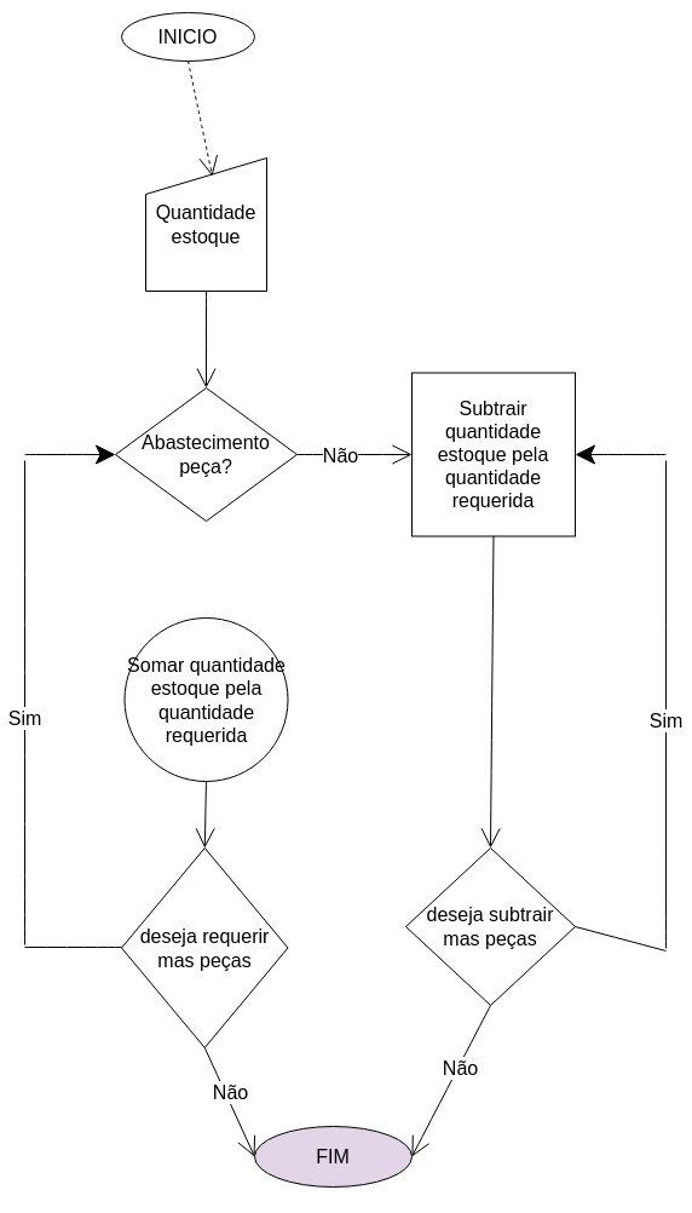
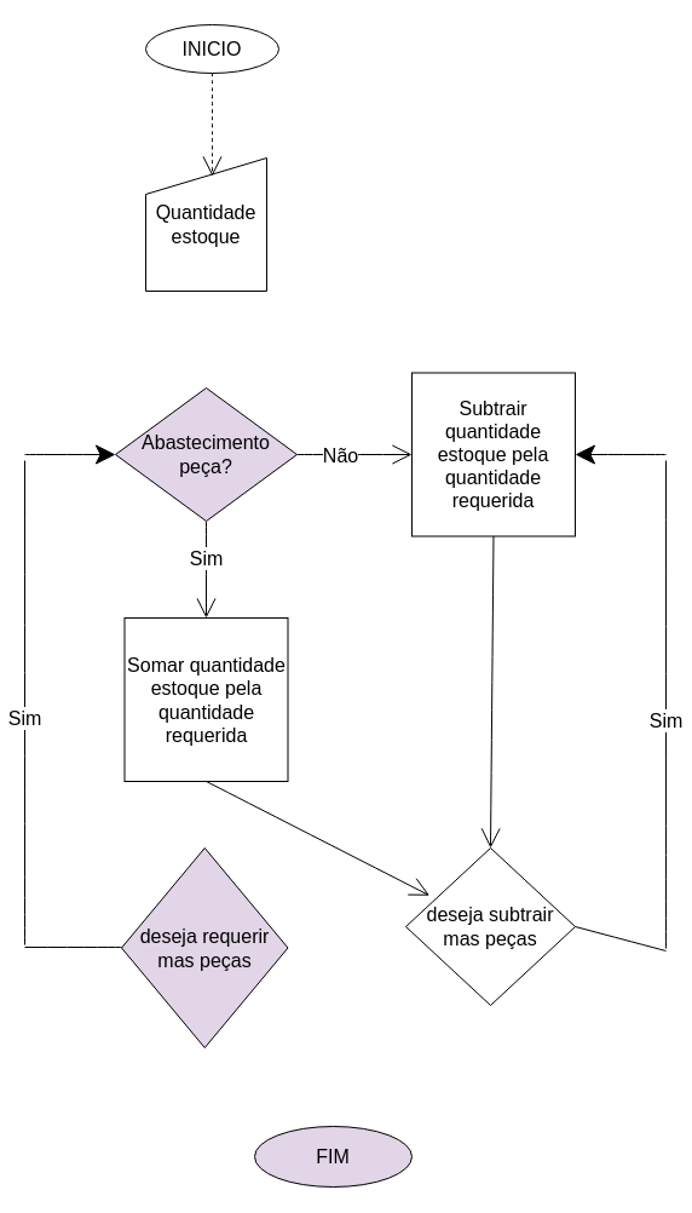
  <mxCell id="0" />
  <mxCell id="1" parent="0" />
- <mxCell id="2" value="INICIO" style="ellipse;whiteSpace=wrap;html=1;fontSize=16;" vertex="1" parent="1"><mxGeometry x="100" y="10" width="110" height="40" as="geometry" /></mxCell>
+ <mxCell id="2" value="INICIO" style="ellipse;whiteSpace=wrap;html=1;fontSize=16;" vertex="1" parent="1"><mxGeometry x="120" y="20" width="110" height="40" as="geometry" /></mxCell>
  <mxCell id="3" value="FIM" style="ellipse;whiteSpace=wrap;html=1;fontSize=16;fillColor=#e1d5e7;" vertex="1" parent="1"><mxGeometry x="210" y="930" width="130" height="50" as="geometry" /></mxCell>
  <mxCell id="4" value="Quantidade estoque" style="shape=manualInput;whiteSpace=wrap;html=1;fontSize=16;" vertex="1" parent="1"><mxGeometry x="120" y="130" width="100" height="110" as="geometry" /></mxCell>
  <mxCell id="5" value="" style="edgeStyle=none;orthogonalLoop=1;jettySize=auto;html=1;rounded=0;fontSize=12;endArrow=open;startSize=14;endSize=14;sourcePerimeterSpacing=8;targetPerimeterSpacing=8;curved=1;exitX=0.5;exitY=1;exitDx=0;exitDy=0;entryX=0.55;entryY=0.136;entryDx=0;entryDy=0;entryPerimeter=0;dashed=1;" edge="1" parent="1" source="2" target="4"><mxGeometry width="140" relative="1" as="geometry"><mxPoint x="210" y="100" as="sourcePoint" /><mxPoint x="350" y="100" as="targetPoint" /><Array as="points" /></mxGeometry></mxCell>
- <mxCell id="8" value="Abastecimento peça?" style="rhombus;whiteSpace=wrap;html=1;fontSize=16;" vertex="1" parent="1"><mxGeometry x="95" y="320" width="150" height="110" as="geometry" /></mxCell>
+ <mxCell id="6" style="edgeStyle=none;curved=1;rounded=0;orthogonalLoop=1;jettySize=auto;html=1;exitX=0.5;exitY=1;exitDx=0;exitDy=0;entryX=0.5;entryY=0;entryDx=0;entryDy=0;fontSize=12;endArrow=open;startSize=14;endSize=14;sourcePerimeterSpacing=8;targetPerimeterSpacing=8;" edge="1" parent="1" source="8" target="15"><mxGeometry relative="1" as="geometry" /></mxCell>
+ <mxCell id="7" value="Sim" style="edgeLabel;html=1;align=center;verticalAlign=middle;resizable=0;points=[];fontSize=16;" vertex="1" connectable="0" parent="6"><mxGeometry x="0.675" y="-1" relative="1" as="geometry"><mxPoint y="-37" as="offset" /></mxGeometry></mxCell>
+ <mxCell id="8" value="Abastecimento peça?" style="rhombus;whiteSpace=wrap;html=1;fontSize=16;fillColor=#e1d5e7;" vertex="1" parent="1"><mxGeometry x="95" y="320" width="150" height="110" as="geometry" /></mxCell>
  <mxCell id="9" style="edgeStyle=none;curved=1;rounded=0;orthogonalLoop=1;jettySize=auto;html=1;exitX=0.5;exitY=1;exitDx=0;exitDy=0;entryX=0.5;entryY=0;entryDx=0;entryDy=0;fontSize=12;endArrow=open;startSize=14;endSize=14;sourcePerimeterSpacing=8;targetPerimeterSpacing=8;" edge="1" parent="1" source="10" target="21"><mxGeometry relative="1" as="geometry" /></mxCell>
  <mxCell id="10" value="Subtrair quantidade estoque pela quantidade requerida" style="whiteSpace=wrap;html=1;aspect=fixed;fontSize=16;" vertex="1" parent="1"><mxGeometry x="340" y="307.5" width="135" height="135" as="geometry" /></mxCell>
  <mxCell id="11" value="" style="edgeStyle=none;orthogonalLoop=1;jettySize=auto;html=1;rounded=0;fontSize=12;endArrow=open;startSize=14;endSize=14;sourcePerimeterSpacing=8;targetPerimeterSpacing=8;curved=1;exitX=1;exitY=0.5;exitDx=0;exitDy=0;entryX=0;entryY=0.5;entryDx=0;entryDy=0;" edge="1" parent="1" source="8" target="10"><mxGeometry width="140" relative="1" as="geometry"><mxPoint x="250" y="90" as="sourcePoint" /><mxPoint x="390" y="90" as="targetPoint" /><Array as="points" /></mxGeometry></mxCell>
  <mxCell id="12" value="Não" style="edgeLabel;html=1;align=center;verticalAlign=middle;resizable=0;points=[];fontSize=16;" vertex="1" connectable="0" parent="11"><mxGeometry x="0.347" y="-1" relative="1" as="geometry"><mxPoint x="-29" y="-1" as="offset" /></mxGeometry></mxCell>
- <mxCell id="13" value="" style="edgeStyle=none;orthogonalLoop=1;jettySize=auto;html=1;rounded=0;fontSize=12;endArrow=open;startSize=14;endSize=14;sourcePerimeterSpacing=8;targetPerimeterSpacing=8;curved=1;exitX=0.5;exitY=1;exitDx=0;exitDy=0;entryX=0.5;entryY=0;entryDx=0;entryDy=0;" edge="1" parent="1" source="4" target="8"><mxGeometry width="140" relative="1" as="geometry"><mxPoint x="180" y="230" as="sourcePoint" /><mxPoint x="320" y="230" as="targetPoint" /><Array as="points" /></mxGeometry></mxCell>
- <mxCell id="14" style="edgeStyle=none;curved=1;rounded=0;orthogonalLoop=1;jettySize=auto;html=1;exitX=0.5;exitY=1;exitDx=0;exitDy=0;entryX=0.5;entryY=0;entryDx=0;entryDy=0;fontSize=12;endArrow=open;startSize=14;endSize=14;sourcePerimeterSpacing=8;targetPerimeterSpacing=8;" edge="1" parent="1" source="15" target="18"><mxGeometry relative="1" as="geometry" /></mxCell>
- <mxCell id="15" value="Somar quantidade estoque pela quantidade requerida" style="ellipse;whiteSpace=wrap;html=1;aspect=fixed;fontSize=16;" vertex="1" parent="1"><mxGeometry x="102.5" y="510" width="135" height="135" as="geometry" /></mxCell>
- <mxCell id="16" style="edgeStyle=none;curved=1;rounded=0;orthogonalLoop=1;jettySize=auto;html=1;exitX=0.5;exitY=1;exitDx=0;exitDy=0;entryX=0;entryY=0.5;entryDx=0;entryDy=0;fontSize=12;endArrow=open;startSize=14;endSize=14;sourcePerimeterSpacing=8;targetPerimeterSpacing=8;" edge="1" parent="1" source="18" target="3"><mxGeometry relative="1" as="geometry" /></mxCell>
- <mxCell id="17" value="Não" style="edgeLabel;html=1;align=center;verticalAlign=middle;resizable=0;points=[];fontSize=16;" vertex="1" connectable="0" parent="16"><mxGeometry x="0.283" relative="1" as="geometry"><mxPoint x="-6" y="-22" as="offset" /></mxGeometry></mxCell>
- <mxCell id="18" value="deseja requerir mas peças" style="rhombus;whiteSpace=wrap;html=1;fontSize=16;" vertex="1" parent="1"><mxGeometry x="100" y="700" width="137.5" height="165" as="geometry" /></mxCell>
- <mxCell id="19" style="edgeStyle=none;curved=1;rounded=0;orthogonalLoop=1;jettySize=auto;html=1;exitX=0.5;exitY=1;exitDx=0;exitDy=0;entryX=1;entryY=0.5;entryDx=0;entryDy=0;fontSize=12;endArrow=open;startSize=14;endSize=14;sourcePerimeterSpacing=8;targetPerimeterSpacing=8;" edge="1" parent="1" source="21" target="3"><mxGeometry relative="1" as="geometry" /></mxCell>
- <mxCell id="20" value="Não" style="edgeLabel;html=1;align=center;verticalAlign=middle;resizable=0;points=[];fontSize=16;" vertex="1" connectable="0" parent="19"><mxGeometry x="-0.224" y="5" relative="1" as="geometry"><mxPoint x="-5" as="offset" /></mxGeometry></mxCell>
+ <mxCell id="14" style="edgeStyle=none;curved=1;rounded=0;orthogonalLoop=1;jettySize=auto;html=1;exitX=0.5;exitY=1;exitDx=0;exitDy=0;fontSize=12;endArrow=open;startSize=14;endSize=14;sourcePerimeterSpacing=8;targetPerimeterSpacing=8;" edge="1" parent="1" source="15" target="21"><mxGeometry relative="1" as="geometry" /></mxCell>
+ <mxCell id="15" value="Somar quantidade estoque pela quantidade requerida" style="whiteSpace=wrap;html=1;aspect=fixed;fontSize=16;" vertex="1" parent="1"><mxGeometry x="102.5" y="510" width="135" height="135" as="geometry" /></mxCell>
+ <mxCell id="18" value="deseja requerir mas peças" style="rhombus;whiteSpace=wrap;html=1;fontSize=16;fillColor=#e1d5e7;" vertex="1" parent="1"><mxGeometry x="100" y="700" width="137.5" height="165" as="geometry" /></mxCell>
  <mxCell id="21" value="deseja subtrair mas peças" style="rhombus;whiteSpace=wrap;html=1;fontSize=16;" vertex="1" parent="1"><mxGeometry x="335" y="700" width="140" height="130" as="geometry" /></mxCell>
  <mxCell id="22" value="" style="endArrow=none;html=1;rounded=0;fontSize=12;startSize=14;endSize=14;sourcePerimeterSpacing=8;targetPerimeterSpacing=8;curved=1;entryX=1;entryY=0.5;entryDx=0;entryDy=0;" edge="1" parent="1" target="21"><mxGeometry width="50" height="50" relative="1" as="geometry"><mxPoint x="550" y="785" as="sourcePoint" /><mxPoint x="420" y="520" as="targetPoint" /></mxGeometry></mxCell>
  <mxCell id="23" value="" style="endArrow=none;html=1;rounded=0;fontSize=12;startSize=14;endSize=14;sourcePerimeterSpacing=8;targetPerimeterSpacing=8;curved=1;" edge="1" parent="1"><mxGeometry width="50" height="50" relative="1" as="geometry"><mxPoint x="550" y="783" as="sourcePoint" /><mxPoint x="550" y="380" as="targetPoint" /></mxGeometry></mxCell>
  <mxCell id="24" value="Sim" style="edgeLabel;html=1;align=center;verticalAlign=middle;resizable=0;points=[];fontSize=16;" vertex="1" connectable="0" parent="23"><mxGeometry x="-0.062" y="1" relative="1" as="geometry"><mxPoint as="offset" /></mxGeometry></mxCell>
  <mxCell id="25" value="" style="endArrow=classic;html=1;rounded=0;fontSize=12;startSize=14;endSize=14;sourcePerimeterSpacing=8;targetPerimeterSpacing=8;curved=1;entryX=1;entryY=0.5;entryDx=0;entryDy=0;" edge="1" parent="1" target="10"><mxGeometry width="50" height="50" relative="1" as="geometry"><mxPoint x="550" y="375" as="sourcePoint" /><mxPoint x="420" y="420" as="targetPoint" /></mxGeometry></mxCell>
  <mxCell id="26" value="" style="endArrow=none;html=1;rounded=0;fontSize=12;startSize=14;endSize=14;sourcePerimeterSpacing=8;targetPerimeterSpacing=8;curved=1;" edge="1" parent="1"><mxGeometry width="50" height="50" relative="1" as="geometry"><mxPoint x="20" y="780" as="sourcePoint" /><mxPoint x="20" y="380" as="targetPoint" /></mxGeometry></mxCell>
  <mxCell id="27" value="Sim" style="edgeLabel;html=1;align=center;verticalAlign=middle;resizable=0;points=[];fontSize=16;" vertex="1" connectable="0" parent="26"><mxGeometry x="-0.062" y="1" relative="1" as="geometry"><mxPoint as="offset" /></mxGeometry></mxCell>
  <mxCell id="28" value="" style="endArrow=none;html=1;rounded=0;fontSize=12;startSize=14;endSize=14;sourcePerimeterSpacing=8;targetPerimeterSpacing=8;curved=1;" edge="1" parent="1"><mxGeometry width="50" height="50" relative="1" as="geometry"><mxPoint x="100" y="782" as="sourcePoint" /><mxPoint x="20" y="782" as="targetPoint" /></mxGeometry></mxCell>
  <mxCell id="29" value="" style="endArrow=classic;html=1;rounded=0;fontSize=12;startSize=14;endSize=14;sourcePerimeterSpacing=8;targetPerimeterSpacing=8;curved=1;entryX=0;entryY=0.5;entryDx=0;entryDy=0;" edge="1" parent="1" target="8"><mxGeometry width="50" height="50" relative="1" as="geometry"><mxPoint x="20" y="375" as="sourcePoint" /><mxPoint x="110" y="440" as="targetPoint" /></mxGeometry></mxCell>
